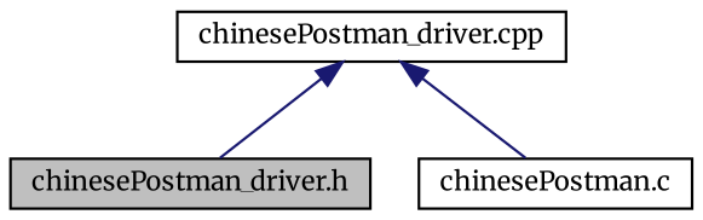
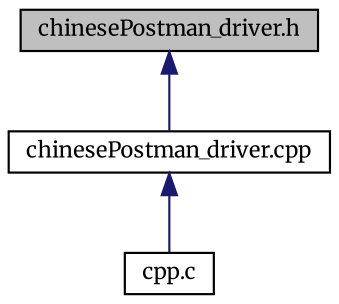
  digraph {
    fontname=Merriweather
    node [color=black fillcolor=white fontname=Merriweather fontsize=10 shape=record style=filled]
    edge [color=midnightblue dir=back fontname=Merriweather fontsize=10 labelfontname=Helvetica labelfontsize=10 style=solid]
    n1 [fillcolor=grey75 fontcolor=black height=0.2 label="chinesePostman_driver.h" width=0.4]
    n2 [height=0.2 label="chinesePostman_driver.cpp" width=0.4]
-   n3 [height=0.2 label="chinesePostman.c" width=0.4]
-   n2 -> n1
+   n3 [height=0.2 label="cpp.c" width=0.4]
+   n1 -> n2
    n2 -> n3
  }
